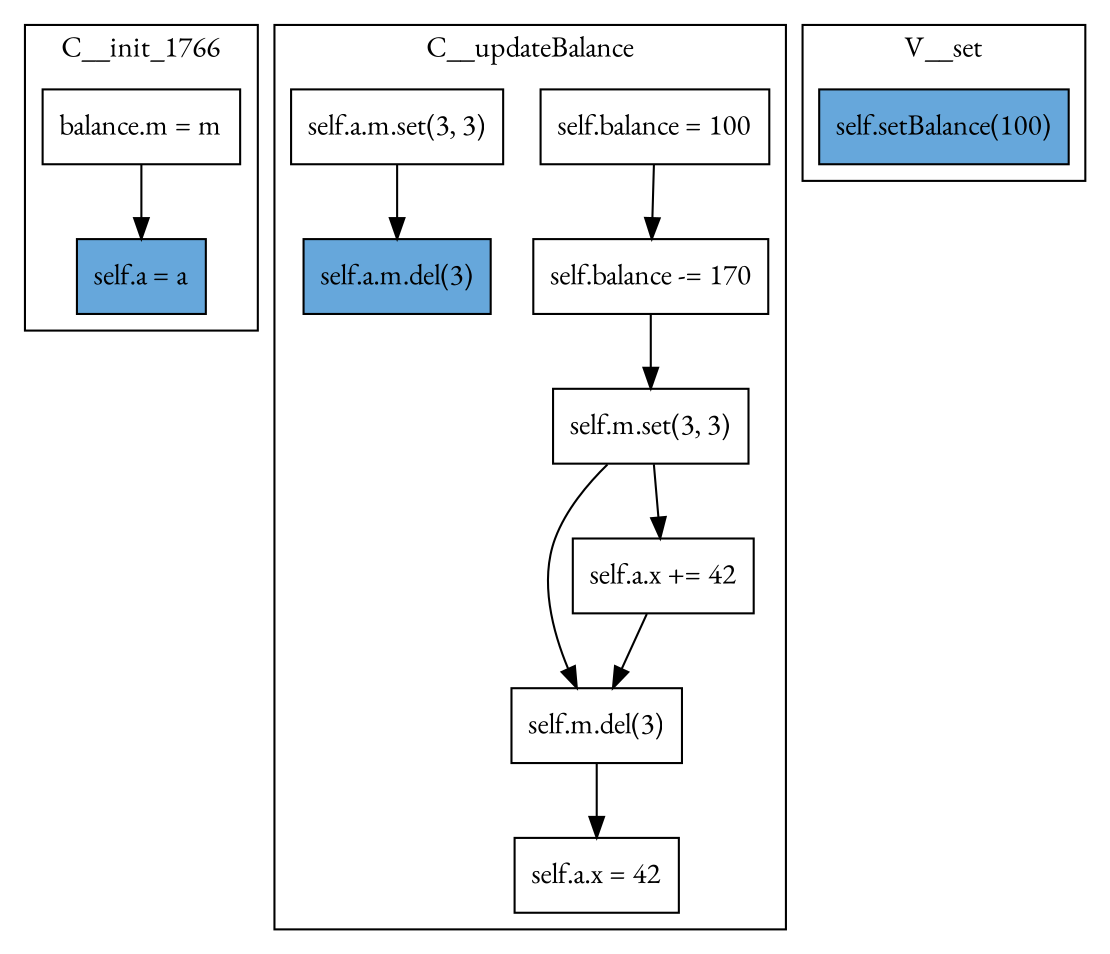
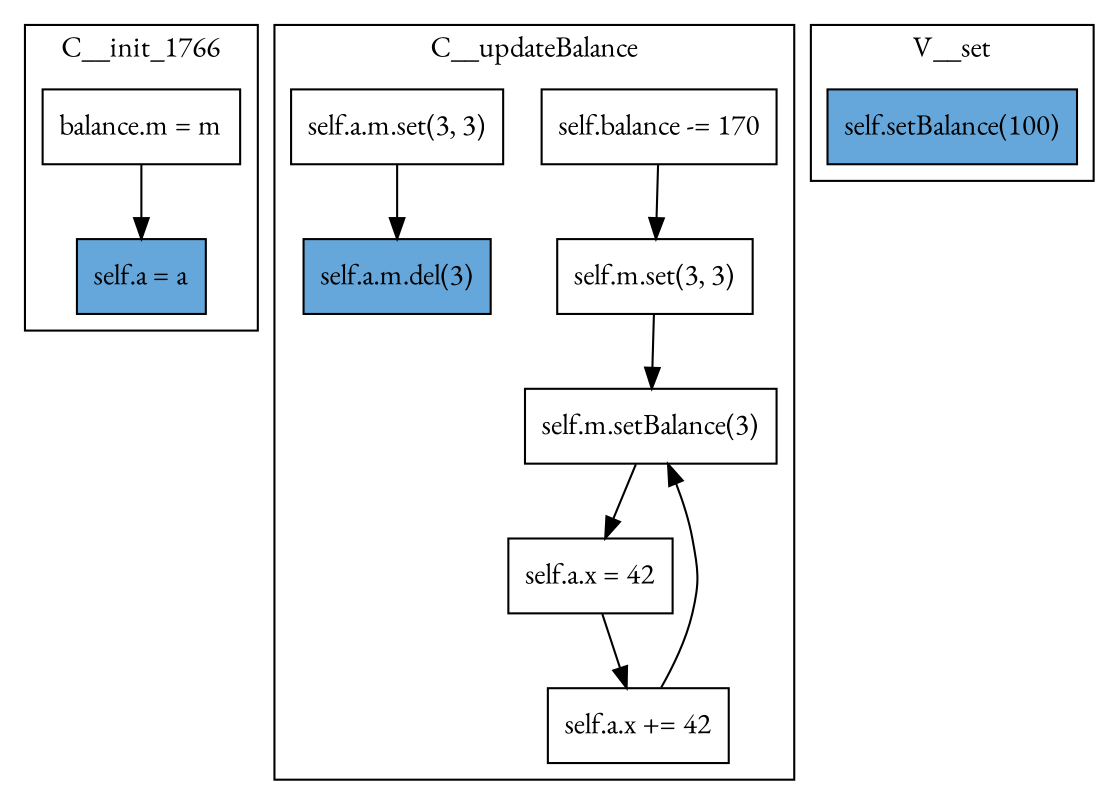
  digraph {
    fontname="EB Garamond"
    node [fontname="EB Garamond" shape=box]
    edge [fontname="EB Garamond"]
    n1 [label="balance.m = m"]
    n2 [fillcolor="#66A7DB" label="self.a = a" style=filled]
-   n3 [label="self.balance = 100"]
    n4 [label="self.balance -= 170"]
    n5 [label="self.m.set(3, 3)"]
-   n6 [label="self.m.del(3)"]
+   n6 [label="self.m.setBalance(3)"]
    n7 [label="self.a.x = 42"]
    n8 [label="self.a.x += 42"]
    n9 [label="self.a.m.set(3, 3)"]
    n10 [fillcolor="#66A7DB" label="self.a.m.del(3)" style=filled]
    n11 [fillcolor="#66A7DB" label="self.setBalance(100)" style=filled]
    subgraph cluster_1 {
      label=C__init_1766
      n1
      n2
    }
    subgraph cluster_2 {
      label=C__updateBalance
-     n3
      n4
      n5
      n6
      n7
      n8
      n9
      n10
    }
    subgraph cluster_3 {
      label=V__set
      n11
    }
    n1 -> n2
-   n3 -> n4
    n4 -> n5
    n5 -> n6
    n6 -> n7
-   n5 -> n8
+   n7 -> n8
    n8 -> n6
    n9 -> n10
  }
